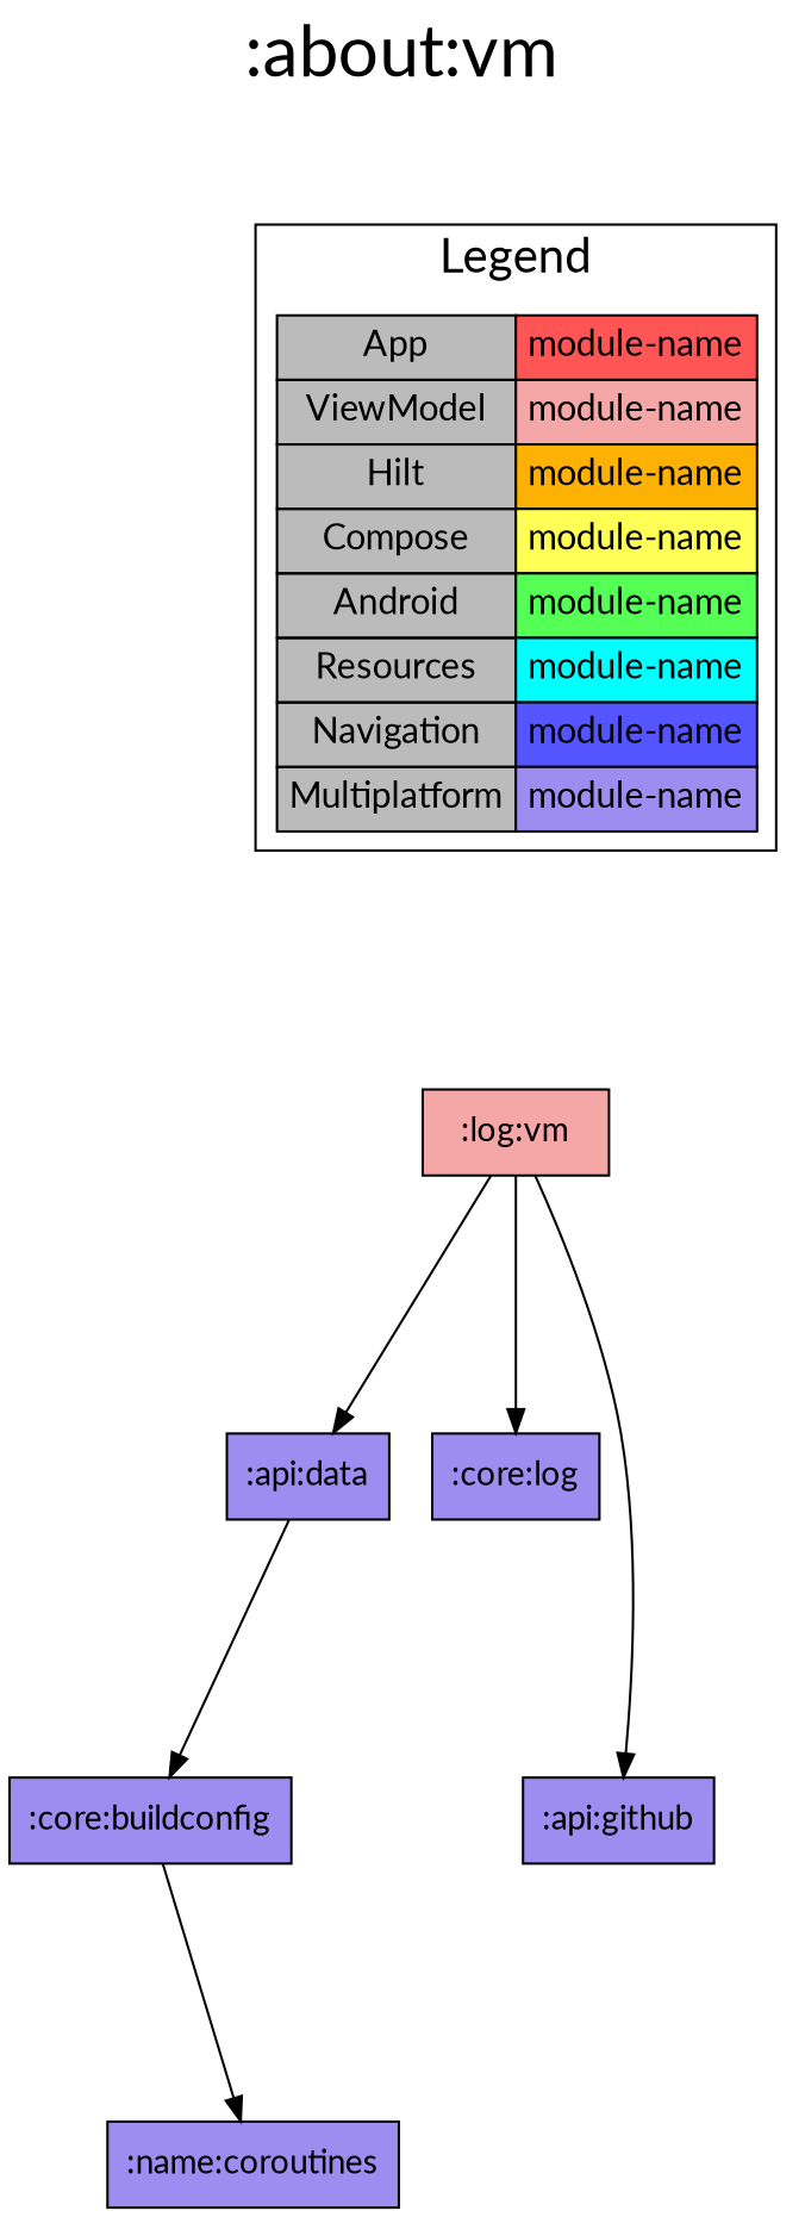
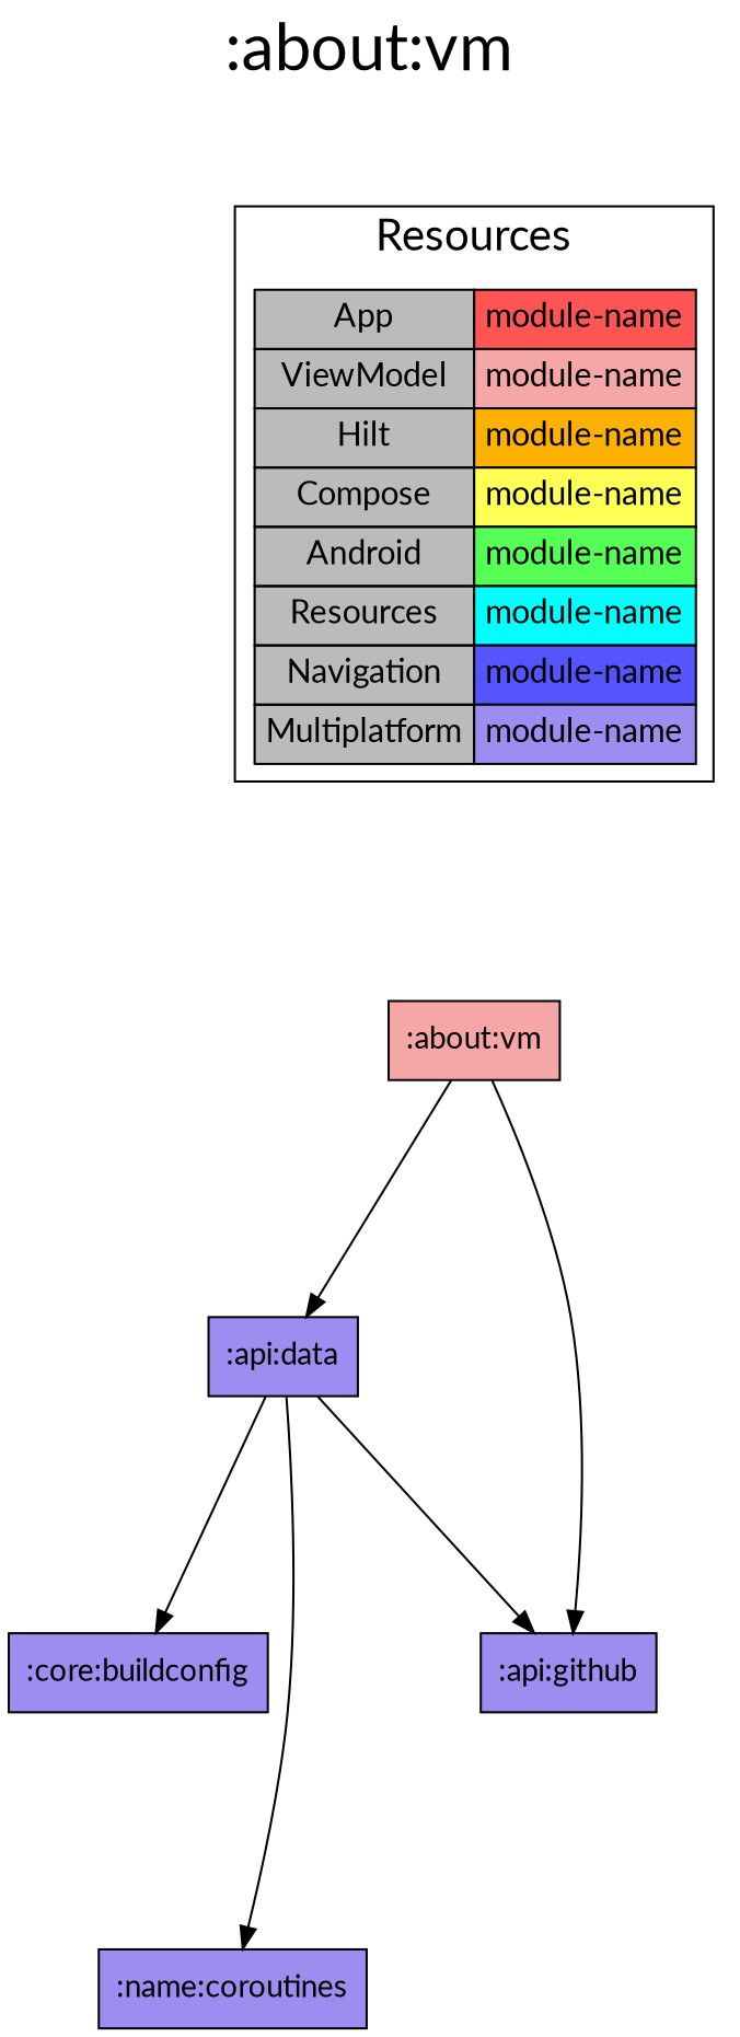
  digraph {
    fontname=Lato
    fontsize=30
    label=":about:vm"
    labelloc=t
    rankdir=TB
    ranksep=1.5
    node [fillcolor="#9D8DF1" fontname=Lato shape=box style=filled]
    edge [dir=forward fontname=Lato]
    n1 [fillcolor="#bbbbbb" fontsize=15 label=< <TABLE BORDER="0" CELLBORDER="1" CELLSPACING="0" CELLPADDING="4"> <TR><TD>App</TD><TD BGCOLOR="#FF5555">module-name</TD></TR> <TR><TD>ViewModel</TD><TD BGCOLOR="#F5A6A6">module-name</TD></TR> <TR><TD>Hilt</TD><TD BGCOLOR="#FCB103">module-name</TD></TR> <TR><TD>Compose</TD><TD BGCOLOR="#FFFF55">module-name</TD></TR> <TR><TD>Android</TD><TD BGCOLOR="#55FF55">module-name</TD></TR> <TR><TD>Resources</TD><TD BGCOLOR="#00FFFF">module-name</TD></TR> <TR><TD>Navigation</TD><TD BGCOLOR="#5555FF">module-name</TD></TR> <TR><TD>Multiplatform</TD><TD BGCOLOR="#9D8DF1">module-name</TD></TR> </TABLE> > margin=0 shape=none]
-   ":about:vm" [fillcolor="#F5A6A6" label=":log:vm"]
+   ":about:vm" [fillcolor="#F5A6A6"]
    n3 [label=":api:data"]
-   ":core:log"
    ":api:github"
    ":core:buildconfig"
    n7 [label=":name:coroutines"]
    subgraph sub_1 {
      rank=same
    }
    subgraph cluster_2 {
      fontsize=20
-     label=Legend
+     label=Resources
      n1
    }
    n1 -> ":about:vm" [style=invis]
    ":about:vm" -> n3
-   ":about:vm" -> ":core:log"
    ":about:vm" -> ":api:github"
+   n3 -> ":api:github"
    n3 -> ":core:buildconfig"
-   ":core:buildconfig" -> n7
+   n3 -> n7
  }
